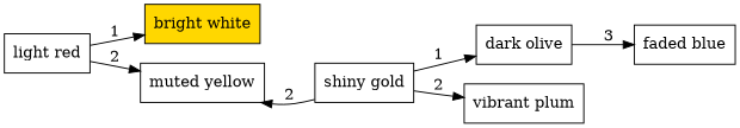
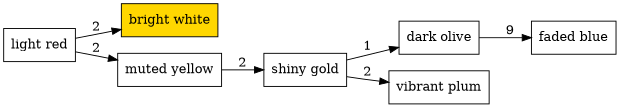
  digraph {
    rankdir=LR
    node [fillcolor=white shape=box style=filled]
    "bright white" [fillcolor=gold]
    "light red"
    "muted yellow"
    "shiny gold"
    "dark olive"
    "vibrant plum"
    "faded blue"
-   "light red" -> "bright white" [label=1]
+   "light red" -> "bright white" [label=2]
    "light red" -> "muted yellow" [label=2]
-   "shiny gold" -> "muted yellow" [label=2]
+   "muted yellow" -> "shiny gold" [label=2]
    "shiny gold" -> "dark olive" [label=1]
    "shiny gold" -> "vibrant plum" [label=2]
-   "dark olive" -> "faded blue" [label=3]
+   "dark olive" -> "faded blue" [label=9]
  }
